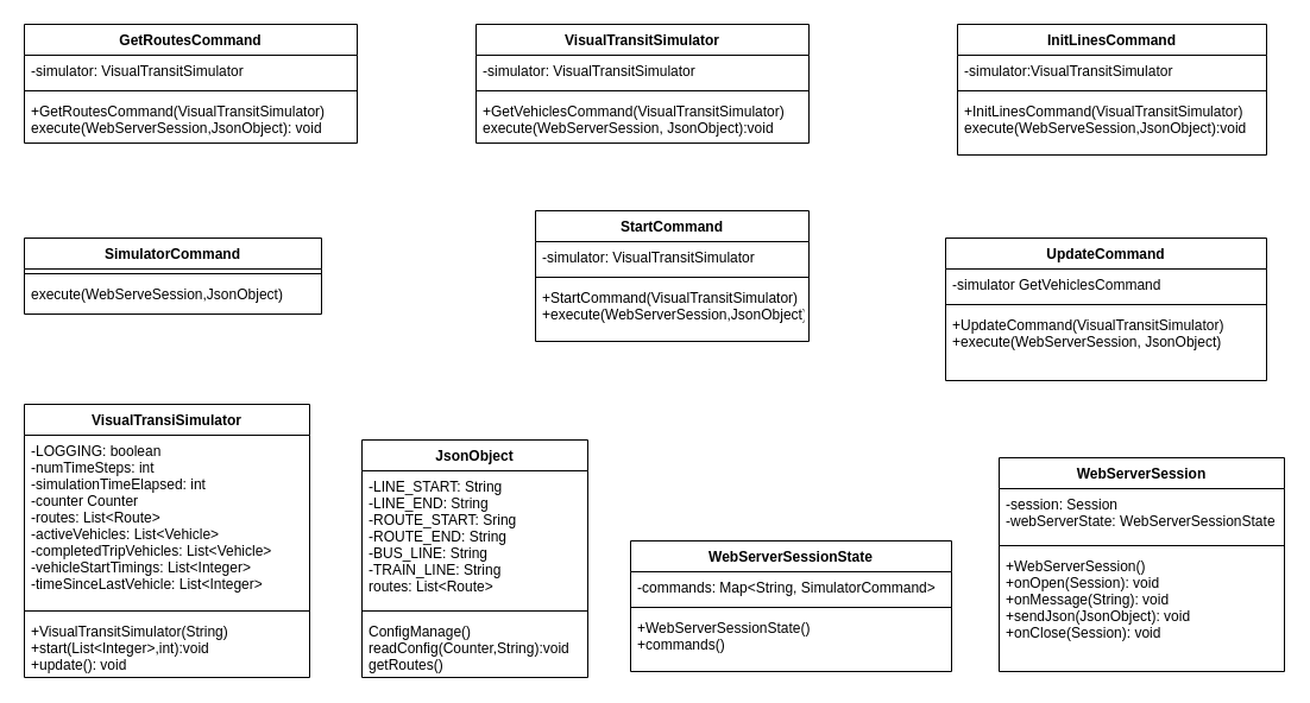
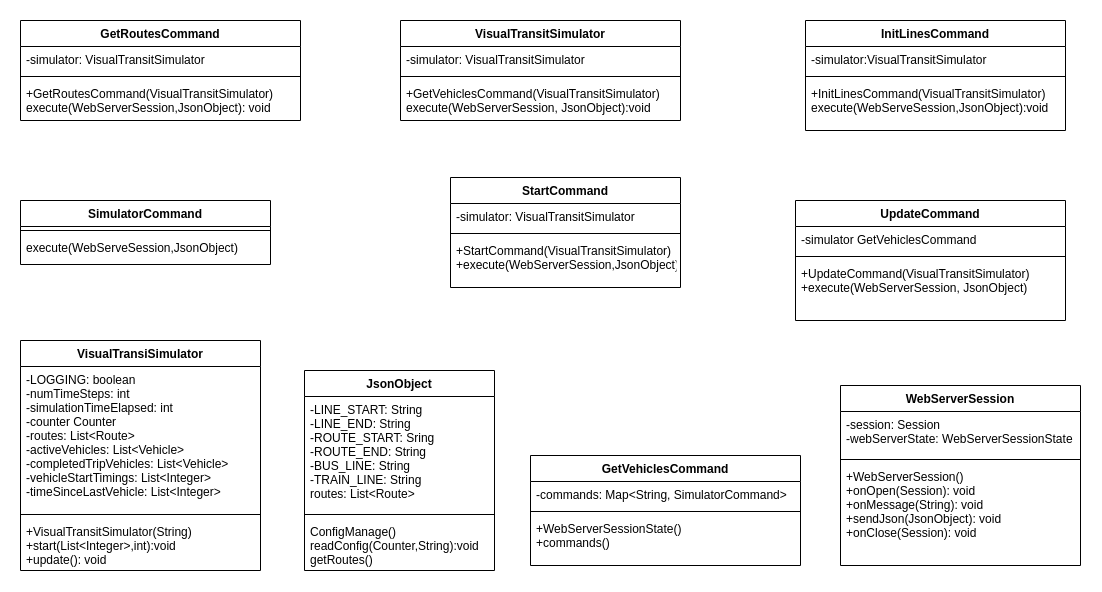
  <mxCell id="0" />
  <mxCell id="1" parent="0" />
  <mxCell id="2" value="VisualTransitSimulator" style="swimlane;fontStyle=1;align=center;verticalAlign=top;childLayout=stackLayout;horizontal=1;startSize=26;horizontalStack=0;resizeParent=1;resizeParentMax=0;resizeLast=0;collapsible=1;marginBottom=0;" vertex="1" parent="1"><mxGeometry x="400" y="20" width="280" height="100" as="geometry" /></mxCell>
  <mxCell id="3" value="-simulator: VisualTransitSimulator" style="text;strokeColor=none;fillColor=none;align=left;verticalAlign=top;spacingLeft=4;spacingRight=4;overflow=hidden;rotatable=0;points=[[0,0.5],[1,0.5]];portConstraint=eastwest;" vertex="1" parent="2"><mxGeometry y="26" width="280" height="26" as="geometry" /></mxCell>
  <mxCell id="4" value="" style="line;strokeWidth=1;fillColor=none;align=left;verticalAlign=middle;spacingTop=-1;spacingLeft=3;spacingRight=3;rotatable=0;labelPosition=right;points=[];portConstraint=eastwest;" vertex="1" parent="2"><mxGeometry y="52" width="280" height="8" as="geometry" /></mxCell>
  <mxCell id="5" value="+GetVehiclesCommand(VisualTransitSimulator)&#10;execute(WebServerSession, JsonObject):void&#10;" style="text;strokeColor=none;fillColor=none;align=left;verticalAlign=top;spacingLeft=4;spacingRight=4;overflow=hidden;rotatable=0;points=[[0,0.5],[1,0.5]];portConstraint=eastwest;" vertex="1" parent="2"><mxGeometry y="60" width="280" height="40" as="geometry" /></mxCell>
  <mxCell id="6" value="UpdateCommand" style="swimlane;fontStyle=1;align=center;verticalAlign=top;childLayout=stackLayout;horizontal=1;startSize=26;horizontalStack=0;resizeParent=1;resizeParentMax=0;resizeLast=0;collapsible=1;marginBottom=0;" vertex="1" parent="1"><mxGeometry x="795" y="200" width="270" height="120" as="geometry" /></mxCell>
  <mxCell id="7" value="-simulator GetVehiclesCommand" style="text;strokeColor=none;fillColor=none;align=left;verticalAlign=top;spacingLeft=4;spacingRight=4;overflow=hidden;rotatable=0;points=[[0,0.5],[1,0.5]];portConstraint=eastwest;" vertex="1" parent="6"><mxGeometry y="26" width="270" height="26" as="geometry" /></mxCell>
  <mxCell id="8" value="" style="line;strokeWidth=1;fillColor=none;align=left;verticalAlign=middle;spacingTop=-1;spacingLeft=3;spacingRight=3;rotatable=0;labelPosition=right;points=[];portConstraint=eastwest;" vertex="1" parent="6"><mxGeometry y="52" width="270" height="8" as="geometry" /></mxCell>
  <mxCell id="9" value="+UpdateCommand(VisualTransitSimulator)&#10;+execute(WebServerSession, JsonObject)" style="text;strokeColor=none;fillColor=none;align=left;verticalAlign=top;spacingLeft=4;spacingRight=4;overflow=hidden;rotatable=0;points=[[0,0.5],[1,0.5]];portConstraint=eastwest;" vertex="1" parent="6"><mxGeometry y="60" width="270" height="60" as="geometry" /></mxCell>
  <mxCell id="10" value="VisualTransiSimulator" style="swimlane;fontStyle=1;align=center;verticalAlign=top;childLayout=stackLayout;horizontal=1;startSize=26;horizontalStack=0;resizeParent=1;resizeParentMax=0;resizeLast=0;collapsible=1;marginBottom=0;" vertex="1" parent="1"><mxGeometry x="20" y="340" width="240" height="230" as="geometry" /></mxCell>
  <mxCell id="11" value="-LOGGING: boolean&#10;-numTimeSteps: int&#10;-simulationTimeElapsed: int&#10;-counter Counter&#10;-routes: List&lt;Route&gt;&#10;-activeVehicles: List&lt;Vehicle&gt;&#10;-completedTripVehicles: List&lt;Vehicle&gt;&#10;-vehicleStartTimings: List&lt;Integer&gt;&#10;-timeSinceLastVehicle: List&lt;Integer&gt;&#10;" style="text;strokeColor=none;fillColor=none;align=left;verticalAlign=top;spacingLeft=4;spacingRight=4;overflow=hidden;rotatable=0;points=[[0,0.5],[1,0.5]];portConstraint=eastwest;" vertex="1" parent="10"><mxGeometry y="26" width="240" height="144" as="geometry" /></mxCell>
  <mxCell id="12" value="" style="line;strokeWidth=1;fillColor=none;align=left;verticalAlign=middle;spacingTop=-1;spacingLeft=3;spacingRight=3;rotatable=0;labelPosition=right;points=[];portConstraint=eastwest;" vertex="1" parent="10"><mxGeometry y="170" width="240" height="8" as="geometry" /></mxCell>
  <mxCell id="13" value="+VisualTransitSimulator(String)&#10;+start(List&lt;Integer&gt;,int):void&#10;+update(): void&#10;" style="text;strokeColor=none;fillColor=none;align=left;verticalAlign=top;spacingLeft=4;spacingRight=4;overflow=hidden;rotatable=0;points=[[0,0.5],[1,0.5]];portConstraint=eastwest;" vertex="1" parent="10"><mxGeometry y="178" width="240" height="52" as="geometry" /></mxCell>
  <mxCell id="14" value="JsonObject" style="swimlane;fontStyle=1;align=center;verticalAlign=top;childLayout=stackLayout;horizontal=1;startSize=26;horizontalStack=0;resizeParent=1;resizeParentMax=0;resizeLast=0;collapsible=1;marginBottom=0;" vertex="1" parent="1"><mxGeometry x="304" y="370" width="190" height="200" as="geometry" /></mxCell>
  <mxCell id="15" value="-LINE_START: String&#10;-LINE_END: String&#10;-ROUTE_START: Sring&#10;-ROUTE_END: String&#10;-BUS_LINE: String&#10;-TRAIN_LINE: String&#10;routes: List&lt;Route&gt;&#10;" style="text;strokeColor=none;fillColor=none;align=left;verticalAlign=top;spacingLeft=4;spacingRight=4;overflow=hidden;rotatable=0;points=[[0,0.5],[1,0.5]];portConstraint=eastwest;" vertex="1" parent="14"><mxGeometry y="26" width="190" height="114" as="geometry" /></mxCell>
  <mxCell id="16" value="" style="line;strokeWidth=1;fillColor=none;align=left;verticalAlign=middle;spacingTop=-1;spacingLeft=3;spacingRight=3;rotatable=0;labelPosition=right;points=[];portConstraint=eastwest;" vertex="1" parent="14"><mxGeometry y="140" width="190" height="8" as="geometry" /></mxCell>
  <mxCell id="17" value="ConfigManage()&#10;readConfig(Counter,String):void&#10;getRoutes()" style="text;strokeColor=none;fillColor=none;align=left;verticalAlign=top;spacingLeft=4;spacingRight=4;overflow=hidden;rotatable=0;points=[[0,0.5],[1,0.5]];portConstraint=eastwest;" vertex="1" parent="14"><mxGeometry y="148" width="190" height="52" as="geometry" /></mxCell>
  <mxCell id="18" value="StartCommand" style="swimlane;fontStyle=1;align=center;verticalAlign=top;childLayout=stackLayout;horizontal=1;startSize=26;horizontalStack=0;resizeParent=1;resizeParentMax=0;resizeLast=0;collapsible=1;marginBottom=0;" vertex="1" parent="1"><mxGeometry x="450" y="177" width="230" height="110" as="geometry" /></mxCell>
  <mxCell id="19" value="-simulator: VisualTransitSimulator" style="text;strokeColor=none;fillColor=none;align=left;verticalAlign=top;spacingLeft=4;spacingRight=4;overflow=hidden;rotatable=0;points=[[0,0.5],[1,0.5]];portConstraint=eastwest;" vertex="1" parent="18"><mxGeometry y="26" width="230" height="26" as="geometry" /></mxCell>
  <mxCell id="20" value="" style="line;strokeWidth=1;fillColor=none;align=left;verticalAlign=middle;spacingTop=-1;spacingLeft=3;spacingRight=3;rotatable=0;labelPosition=right;points=[];portConstraint=eastwest;" vertex="1" parent="18"><mxGeometry y="52" width="230" height="8" as="geometry" /></mxCell>
  <mxCell id="21" value="+StartCommand(VisualTransitSimulator)&#10;+execute(WebServerSession,JsonObject)" style="text;strokeColor=none;fillColor=none;align=left;verticalAlign=top;spacingLeft=4;spacingRight=4;overflow=hidden;rotatable=0;points=[[0,0.5],[1,0.5]];portConstraint=eastwest;" vertex="1" parent="18"><mxGeometry y="60" width="230" height="50" as="geometry" /></mxCell>
  <mxCell id="22" value="GetRoutesCommand" style="swimlane;fontStyle=1;align=center;verticalAlign=top;childLayout=stackLayout;horizontal=1;startSize=26;horizontalStack=0;resizeParent=1;resizeParentMax=0;resizeLast=0;collapsible=1;marginBottom=0;" vertex="1" parent="1"><mxGeometry x="20" y="20" width="280" height="100" as="geometry" /></mxCell>
  <mxCell id="23" value="-simulator: VisualTransitSimulator" style="text;strokeColor=none;fillColor=none;align=left;verticalAlign=top;spacingLeft=4;spacingRight=4;overflow=hidden;rotatable=0;points=[[0,0.5],[1,0.5]];portConstraint=eastwest;" vertex="1" parent="22"><mxGeometry y="26" width="280" height="26" as="geometry" /></mxCell>
  <mxCell id="24" value="" style="line;strokeWidth=1;fillColor=none;align=left;verticalAlign=middle;spacingTop=-1;spacingLeft=3;spacingRight=3;rotatable=0;labelPosition=right;points=[];portConstraint=eastwest;" vertex="1" parent="22"><mxGeometry y="52" width="280" height="8" as="geometry" /></mxCell>
  <mxCell id="25" value="+GetRoutesCommand(VisualTransitSimulator)&#10;execute(WebServerSession,JsonObject): void" style="text;strokeColor=none;fillColor=none;align=left;verticalAlign=top;spacingLeft=4;spacingRight=4;overflow=hidden;rotatable=0;points=[[0,0.5],[1,0.5]];portConstraint=eastwest;" vertex="1" parent="22"><mxGeometry y="60" width="280" height="40" as="geometry" /></mxCell>
- <mxCell id="26" value="WebServerSessionState&#10;" style="swimlane;fontStyle=1;align=center;verticalAlign=top;childLayout=stackLayout;horizontal=1;startSize=26;horizontalStack=0;resizeParent=1;resizeParentMax=0;resizeLast=0;collapsible=1;marginBottom=0;" vertex="1" parent="1"><mxGeometry x="530" y="455" width="270" height="110" as="geometry" /></mxCell>
+ <mxCell id="26" value="GetVehiclesCommand&#10;" style="swimlane;fontStyle=1;align=center;verticalAlign=top;childLayout=stackLayout;horizontal=1;startSize=26;horizontalStack=0;resizeParent=1;resizeParentMax=0;resizeLast=0;collapsible=1;marginBottom=0;" vertex="1" parent="1"><mxGeometry x="530" y="455" width="270" height="110" as="geometry" /></mxCell>
  <mxCell id="27" value="-commands: Map&lt;String, SimulatorCommand&gt;" style="text;strokeColor=none;fillColor=none;align=left;verticalAlign=top;spacingLeft=4;spacingRight=4;overflow=hidden;rotatable=0;points=[[0,0.5],[1,0.5]];portConstraint=eastwest;" vertex="1" parent="26"><mxGeometry y="26" width="270" height="26" as="geometry" /></mxCell>
  <mxCell id="28" value="" style="line;strokeWidth=1;fillColor=none;align=left;verticalAlign=middle;spacingTop=-1;spacingLeft=3;spacingRight=3;rotatable=0;labelPosition=right;points=[];portConstraint=eastwest;" vertex="1" parent="26"><mxGeometry y="52" width="270" height="8" as="geometry" /></mxCell>
  <mxCell id="29" value="+WebServerSessionState()&#10;+commands()" style="text;strokeColor=none;fillColor=none;align=left;verticalAlign=top;spacingLeft=4;spacingRight=4;overflow=hidden;rotatable=0;points=[[0,0.5],[1,0.5]];portConstraint=eastwest;" vertex="1" parent="26"><mxGeometry y="60" width="270" height="50" as="geometry" /></mxCell>
  <mxCell id="30" value="InitLinesCommand" style="swimlane;fontStyle=1;align=center;verticalAlign=top;childLayout=stackLayout;horizontal=1;startSize=26;horizontalStack=0;resizeParent=1;resizeParentMax=0;resizeLast=0;collapsible=1;marginBottom=0;" vertex="1" parent="1"><mxGeometry x="805" y="20" width="260" height="110" as="geometry" /></mxCell>
  <mxCell id="31" value="-simulator:VisualTransitSimulator" style="text;strokeColor=none;fillColor=none;align=left;verticalAlign=top;spacingLeft=4;spacingRight=4;overflow=hidden;rotatable=0;points=[[0,0.5],[1,0.5]];portConstraint=eastwest;" vertex="1" parent="30"><mxGeometry y="26" width="260" height="26" as="geometry" /></mxCell>
  <mxCell id="32" value="" style="line;strokeWidth=1;fillColor=none;align=left;verticalAlign=middle;spacingTop=-1;spacingLeft=3;spacingRight=3;rotatable=0;labelPosition=right;points=[];portConstraint=eastwest;" vertex="1" parent="30"><mxGeometry y="52" width="260" height="8" as="geometry" /></mxCell>
  <mxCell id="33" value="+InitLinesCommand(VisualTransitSimulator)&#10;execute(WebServeSession,JsonObject):void" style="text;strokeColor=none;fillColor=none;align=left;verticalAlign=top;spacingLeft=4;spacingRight=4;overflow=hidden;rotatable=0;points=[[0,0.5],[1,0.5]];portConstraint=eastwest;" vertex="1" parent="30"><mxGeometry y="60" width="260" height="50" as="geometry" /></mxCell>
  <mxCell id="34" value="SimulatorCommand" style="swimlane;fontStyle=1;align=center;verticalAlign=top;childLayout=stackLayout;horizontal=1;startSize=26;horizontalStack=0;resizeParent=1;resizeParentMax=0;resizeLast=0;collapsible=1;marginBottom=0;" vertex="1" parent="1"><mxGeometry x="20" y="200" width="250" height="64" as="geometry" /></mxCell>
  <mxCell id="35" value="" style="line;strokeWidth=1;fillColor=none;align=left;verticalAlign=middle;spacingTop=-1;spacingLeft=3;spacingRight=3;rotatable=0;labelPosition=right;points=[];portConstraint=eastwest;" vertex="1" parent="34"><mxGeometry y="26" width="250" height="8" as="geometry" /></mxCell>
  <mxCell id="36" value="execute(WebServeSession,JsonObject)" style="text;strokeColor=none;fillColor=none;align=left;verticalAlign=top;spacingLeft=4;spacingRight=4;overflow=hidden;rotatable=0;points=[[0,0.5],[1,0.5]];portConstraint=eastwest;" vertex="1" parent="34"><mxGeometry y="34" width="250" height="30" as="geometry" /></mxCell>
  <mxCell id="37" value="WebServerSession" style="swimlane;fontStyle=1;align=center;verticalAlign=top;childLayout=stackLayout;horizontal=1;startSize=26;horizontalStack=0;resizeParent=1;resizeParentMax=0;resizeLast=0;collapsible=1;marginBottom=0;" vertex="1" parent="1"><mxGeometry x="840" y="385" width="240" height="180" as="geometry" /></mxCell>
  <mxCell id="38" value="-session: Session&#10;-webServerState: WebServerSessionState&#10;" style="text;strokeColor=none;fillColor=none;align=left;verticalAlign=top;spacingLeft=4;spacingRight=4;overflow=hidden;rotatable=0;points=[[0,0.5],[1,0.5]];portConstraint=eastwest;" vertex="1" parent="37"><mxGeometry y="26" width="240" height="44" as="geometry" /></mxCell>
  <mxCell id="39" value="" style="line;strokeWidth=1;fillColor=none;align=left;verticalAlign=middle;spacingTop=-1;spacingLeft=3;spacingRight=3;rotatable=0;labelPosition=right;points=[];portConstraint=eastwest;" vertex="1" parent="37"><mxGeometry y="70" width="240" height="8" as="geometry" /></mxCell>
  <mxCell id="40" value="+WebServerSession()&#10;+onOpen(Session): void&#10;+onMessage(String): void&#10;+sendJson(JsonObject): void&#10;+onClose(Session): void" style="text;strokeColor=none;fillColor=none;align=left;verticalAlign=top;spacingLeft=4;spacingRight=4;overflow=hidden;rotatable=0;points=[[0,0.5],[1,0.5]];portConstraint=eastwest;" vertex="1" parent="37"><mxGeometry y="78" width="240" height="102" as="geometry" /></mxCell>
